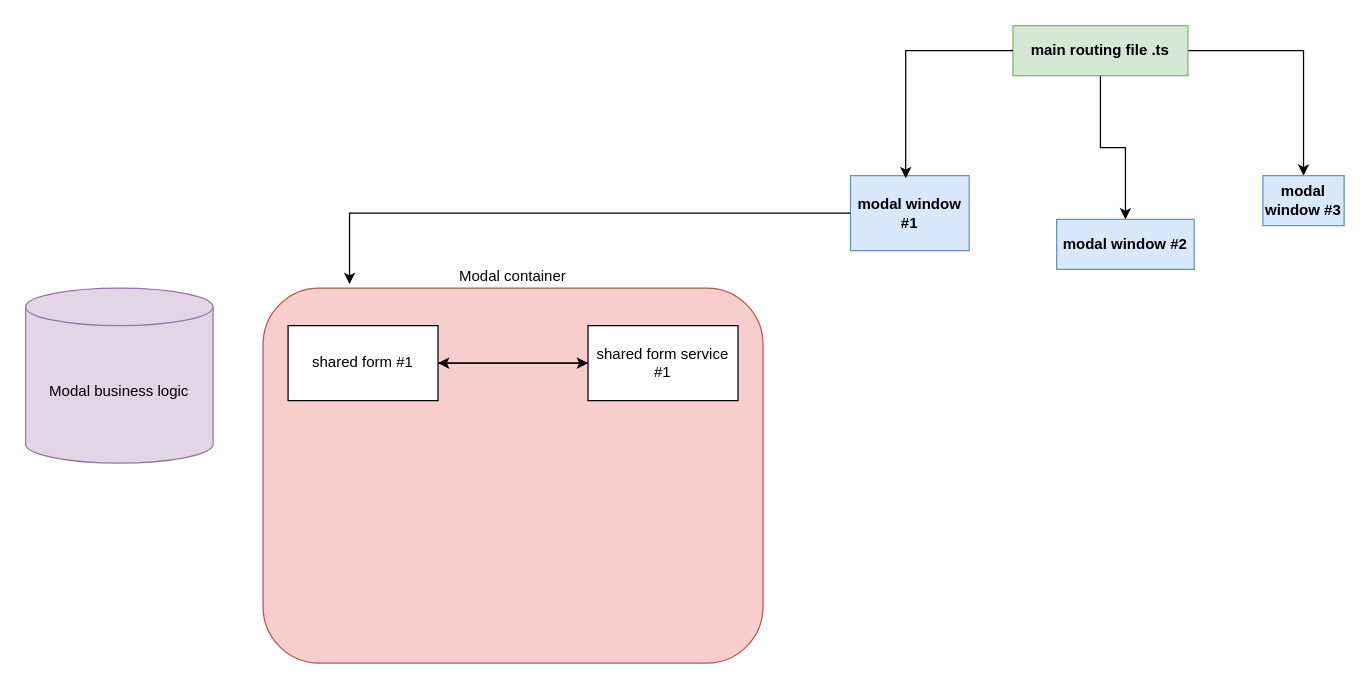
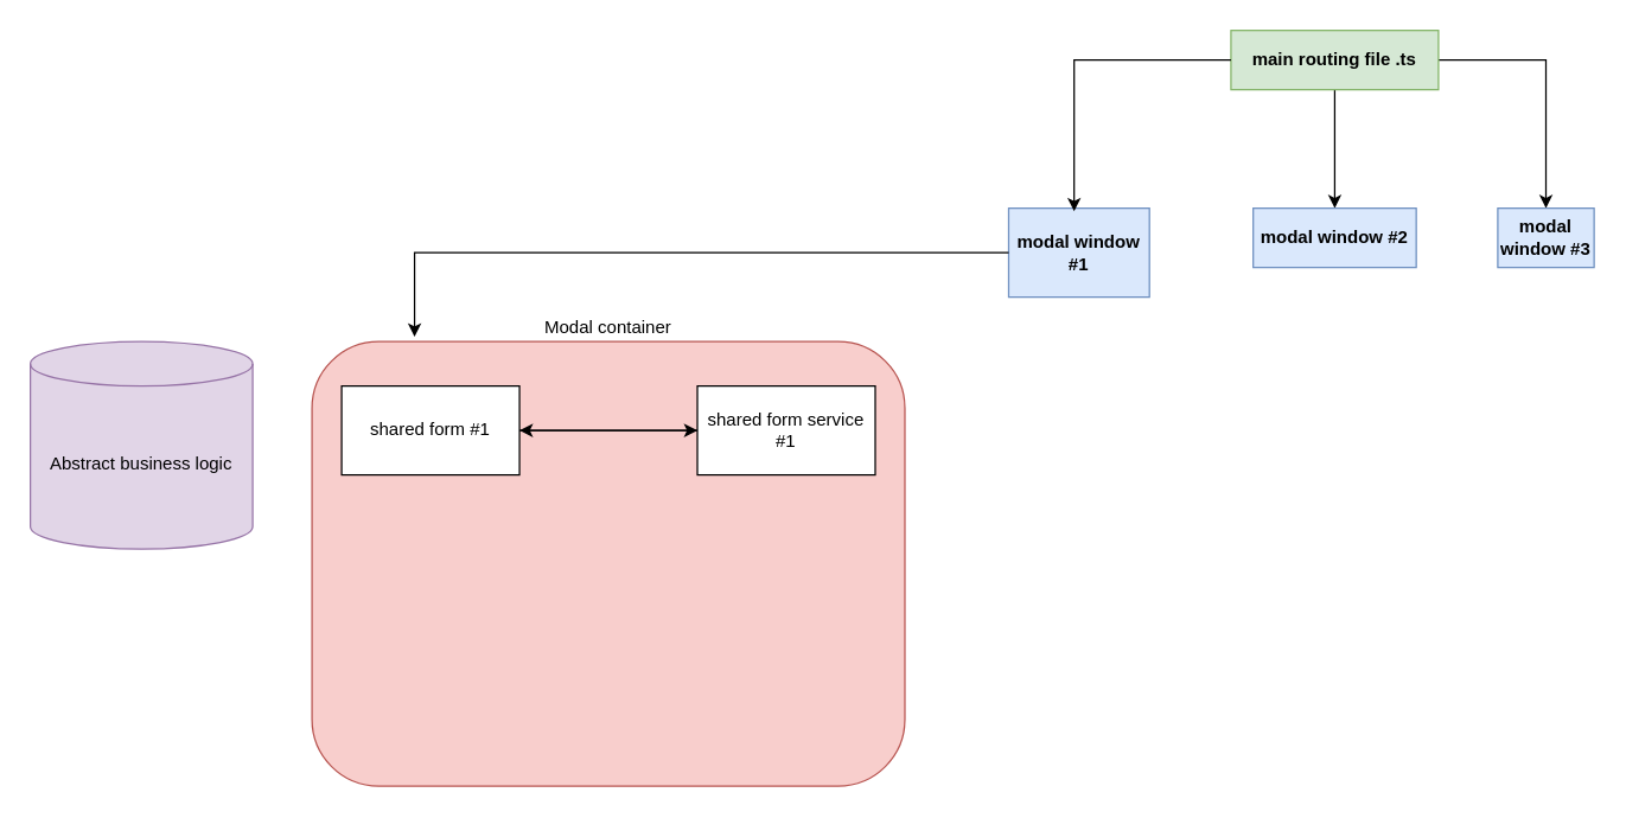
  <mxCell id="0" />
  <mxCell id="1" parent="0" />
  <mxCell id="2" value="" style="edgeStyle=orthogonalEdgeStyle;rounded=0;orthogonalLoop=1;jettySize=auto;html=1;" edge="1" parent="1" source="4" target="5"><mxGeometry relative="1" as="geometry" /></mxCell>
  <mxCell id="3" style="edgeStyle=orthogonalEdgeStyle;rounded=0;orthogonalLoop=1;jettySize=auto;html=1;entryX=0.5;entryY=0;entryDx=0;entryDy=0;" edge="1" parent="1" source="4" target="8"><mxGeometry relative="1" as="geometry" /></mxCell>
- <mxCell id="4" value="main routing file .ts" style="rounded=0;whiteSpace=wrap;html=1;fontStyle=1;fillColor=#d5e8d4;strokeColor=#82b366;" vertex="1" parent="1"><mxGeometry x="810" y="20" width="140" height="40" as="geometry" /></mxCell>
- <mxCell id="5" value="modal window #2" style="rounded=0;whiteSpace=wrap;html=1;fontStyle=1;fillColor=#dae8fc;strokeColor=#6c8ebf;" vertex="1" parent="1"><mxGeometry x="845" y="175" width="110" height="40" as="geometry" /></mxCell>
+ <mxCell id="4" value="main routing file .ts" style="rounded=0;whiteSpace=wrap;html=1;fontStyle=1;fillColor=#d5e8d4;strokeColor=#82b366;" vertex="1" parent="1"><mxGeometry x="830" y="20" width="140" height="40" as="geometry" /></mxCell>
+ <mxCell id="5" value="modal window #2" style="rounded=0;whiteSpace=wrap;html=1;fontStyle=1;fillColor=#dae8fc;strokeColor=#6c8ebf;" vertex="1" parent="1"><mxGeometry x="845" y="140" width="110" height="40" as="geometry" /></mxCell>
  <mxCell id="6" value="modal window #1" style="rounded=0;whiteSpace=wrap;html=1;fontStyle=1;fillColor=#dae8fc;strokeColor=#6c8ebf;" vertex="1" parent="1"><mxGeometry x="680" y="140" width="95" height="60" as="geometry" /></mxCell>
  <mxCell id="7" style="edgeStyle=orthogonalEdgeStyle;rounded=0;orthogonalLoop=1;jettySize=auto;html=1;entryX=0.465;entryY=0.034;entryDx=0;entryDy=0;entryPerimeter=0;" edge="1" parent="1" source="4" target="6"><mxGeometry relative="1" as="geometry" /></mxCell>
  <mxCell id="8" value="modal window #3" style="rounded=0;whiteSpace=wrap;html=1;fontStyle=1;fillColor=#dae8fc;strokeColor=#6c8ebf;" vertex="1" parent="1"><mxGeometry x="1010" y="140" width="65" height="40" as="geometry" /></mxCell>
  <mxCell id="9" value="Modal container" style="rounded=1;whiteSpace=wrap;html=1;align=center;verticalAlign=bottom;labelPosition=center;verticalLabelPosition=top;fillColor=#f8cecc;strokeColor=#b85450;" vertex="1" parent="1"><mxGeometry x="210" y="230" width="400" height="300" as="geometry" /></mxCell>
  <mxCell id="10" value="" style="edgeStyle=orthogonalEdgeStyle;rounded=0;orthogonalLoop=1;jettySize=auto;html=1;" edge="1" parent="1" source="11" target="14"><mxGeometry relative="1" as="geometry" /></mxCell>
  <mxCell id="11" value="shared form #1" style="rounded=0;whiteSpace=wrap;html=1;" vertex="1" parent="1"><mxGeometry x="230" y="260" width="120" height="60" as="geometry" /></mxCell>
- <mxCell id="12" value="Modal business logic" style="shape=cylinder3;whiteSpace=wrap;html=1;boundedLbl=1;backgroundOutline=1;size=15;fillColor=#e1d5e7;strokeColor=#9673a6;" vertex="1" parent="1"><mxGeometry x="20" y="230" width="150" height="140" as="geometry" /></mxCell>
+ <mxCell id="12" value="Abstract business logic" style="shape=cylinder3;whiteSpace=wrap;html=1;boundedLbl=1;backgroundOutline=1;size=15;fillColor=#e1d5e7;strokeColor=#9673a6;" vertex="1" parent="1"><mxGeometry x="20" y="230" width="150" height="140" as="geometry" /></mxCell>
  <mxCell id="13" value="" style="edgeStyle=orthogonalEdgeStyle;rounded=0;orthogonalLoop=1;jettySize=auto;html=1;" edge="1" parent="1" source="14" target="11"><mxGeometry relative="1" as="geometry" /></mxCell>
  <mxCell id="14" value="shared form service #1" style="rounded=0;whiteSpace=wrap;html=1;" vertex="1" parent="1"><mxGeometry x="470" y="260" width="120" height="60" as="geometry" /></mxCell>
  <mxCell id="15" style="edgeStyle=orthogonalEdgeStyle;rounded=0;orthogonalLoop=1;jettySize=auto;html=1;entryX=0.173;entryY=-0.011;entryDx=0;entryDy=0;entryPerimeter=0;" edge="1" parent="1" source="6" target="9"><mxGeometry relative="1" as="geometry" /></mxCell>
